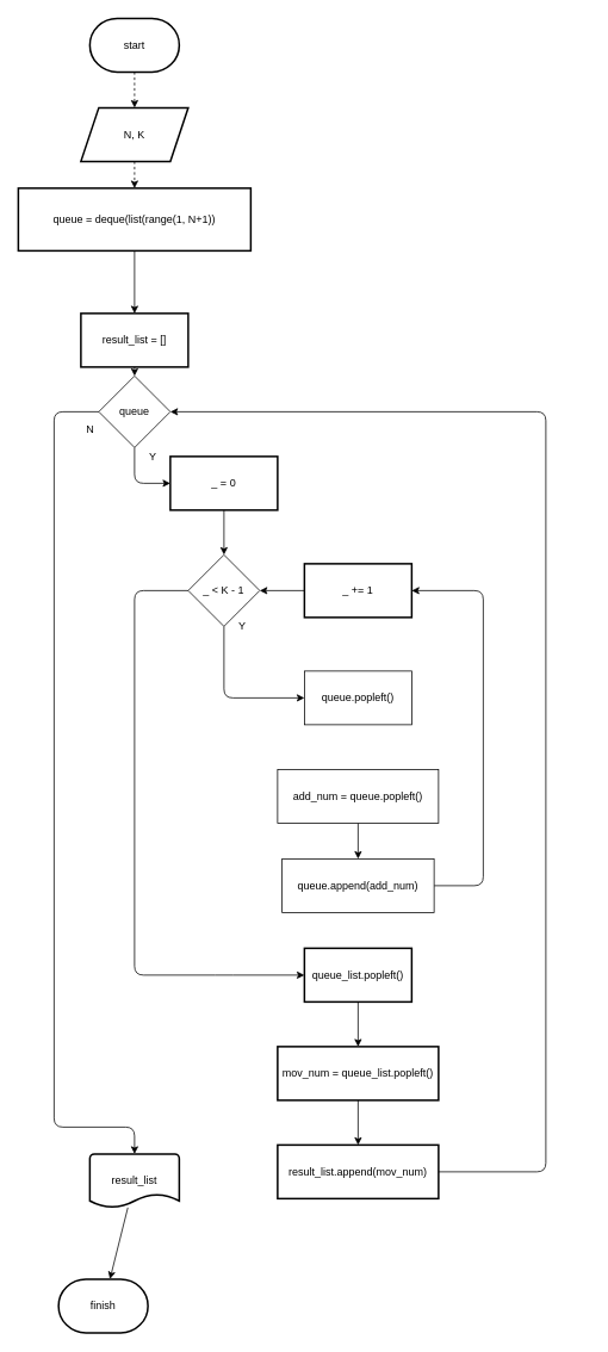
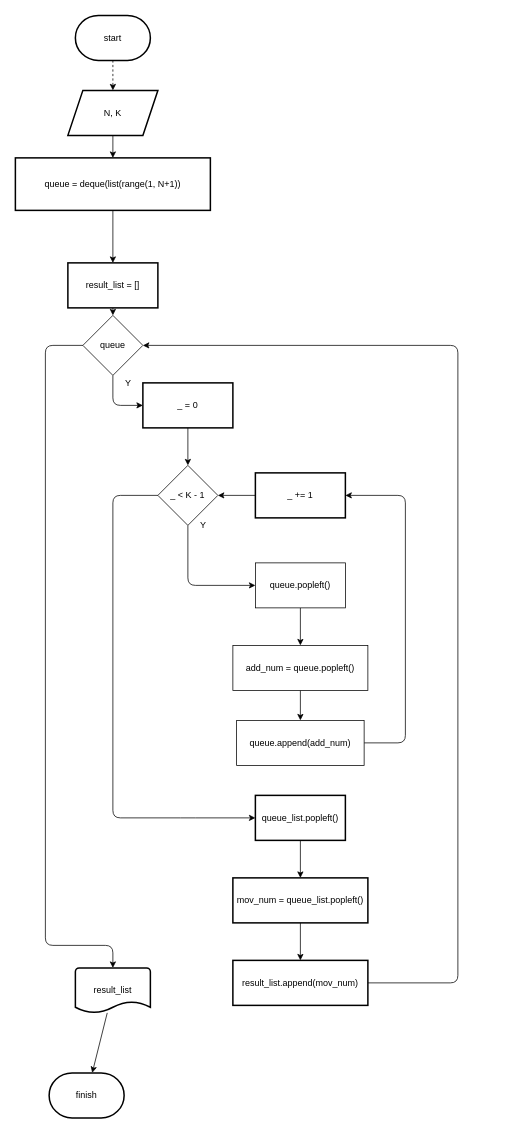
  <mxCell id="0" />
  <mxCell id="1" parent="0" />
  <mxCell id="2" value="" style="edgeStyle=none;html=1;dashed=1;" parent="1" source="3" target="5" edge="1"><mxGeometry relative="1" as="geometry" /></mxCell>
  <mxCell id="3" value="start" style="strokeWidth=2;html=1;shape=mxgraph.flowchart.terminator;whiteSpace=wrap;" parent="1" vertex="1"><mxGeometry x="100" y="20" width="100" height="60" as="geometry" /></mxCell>
- <mxCell id="4" value="" style="edgeStyle=none;html=1;dashed=1;" parent="1" source="5" target="7" edge="1"><mxGeometry relative="1" as="geometry" /></mxCell>
+ <mxCell id="4" value="" style="edgeStyle=none;html=1;" parent="1" source="5" target="7" edge="1"><mxGeometry relative="1" as="geometry" /></mxCell>
  <mxCell id="5" value="N, K" style="shape=parallelogram;perimeter=parallelogramPerimeter;whiteSpace=wrap;html=1;fixedSize=1;strokeWidth=2;" parent="1" vertex="1"><mxGeometry x="90" y="120" width="120" height="60" as="geometry" /></mxCell>
  <mxCell id="6" value="" style="edgeStyle=none;html=1;" parent="1" source="7" target="9" edge="1"><mxGeometry relative="1" as="geometry" /></mxCell>
  <mxCell id="7" value="queue = deque(list(range(1, N+1))" style="whiteSpace=wrap;html=1;strokeWidth=2;" parent="1" vertex="1"><mxGeometry x="20" y="210" width="260" height="70" as="geometry" /></mxCell>
  <mxCell id="8" value="" style="edgeStyle=none;html=1;" parent="1" source="9" edge="1"><mxGeometry relative="1" as="geometry"><mxPoint x="150" y="420" as="targetPoint" /></mxGeometry></mxCell>
  <mxCell id="9" value="result_list = []" style="whiteSpace=wrap;html=1;strokeWidth=2;" parent="1" vertex="1"><mxGeometry x="90" y="350" width="120" height="60" as="geometry" /></mxCell>
  <mxCell id="10" style="edgeStyle=none;html=1;entryX=1;entryY=0.5;entryDx=0;entryDy=0;" parent="1" edge="1"><mxGeometry relative="1" as="geometry"><Array as="points"><mxPoint x="658" y="360" /><mxPoint x="260" y="360" /><mxPoint x="260" y="465" /></Array><mxPoint x="195" y="465" as="targetPoint" /></mxGeometry></mxCell>
  <mxCell id="11" style="edgeStyle=none;html=1;entryX=0;entryY=0.5;entryDx=0;entryDy=0;" parent="1" source="13" target="15" edge="1"><mxGeometry relative="1" as="geometry"><Array as="points"><mxPoint x="150" y="540" /></Array></mxGeometry></mxCell>
  <mxCell id="12" style="edgeStyle=none;html=1;" parent="1" source="13" edge="1"><mxGeometry relative="1" as="geometry"><mxPoint x="150" y="1290" as="targetPoint" /><Array as="points"><mxPoint x="60" y="460" /><mxPoint x="60" y="1260" /><mxPoint x="150" y="1260" /></Array></mxGeometry></mxCell>
  <mxCell id="13" value="queue" style="rhombus;whiteSpace=wrap;html=1;" parent="1" vertex="1"><mxGeometry x="110" y="420" width="80" height="80" as="geometry" /></mxCell>
  <mxCell id="14" value="" style="edgeStyle=none;html=1;" parent="1" source="15" target="18" edge="1"><mxGeometry relative="1" as="geometry" /></mxCell>
  <mxCell id="15" value="_ = 0" style="whiteSpace=wrap;html=1;strokeWidth=2;" parent="1" vertex="1"><mxGeometry x="190" y="510" width="120" height="60" as="geometry" /></mxCell>
  <mxCell id="16" value="" style="edgeStyle=none;html=1;" parent="1" source="18" target="22" edge="1"><mxGeometry relative="1" as="geometry"><Array as="points"><mxPoint x="250" y="780" /></Array></mxGeometry></mxCell>
  <mxCell id="17" style="edgeStyle=none;html=1;entryX=0;entryY=0.5;entryDx=0;entryDy=0;" parent="1" source="18" target="28" edge="1"><mxGeometry relative="1" as="geometry"><mxPoint x="250" y="1070" as="targetPoint" /><Array as="points"><mxPoint x="150" y="660" /><mxPoint x="150" y="1090" /><mxPoint x="250" y="1090" /></Array></mxGeometry></mxCell>
  <mxCell id="18" value="_ &amp;lt; K - 1" style="rhombus;whiteSpace=wrap;html=1;" parent="1" vertex="1"><mxGeometry x="210" y="620" width="80" height="80" as="geometry" /></mxCell>
  <mxCell id="19" value="" style="edgeStyle=none;html=1;" parent="1" source="20" target="18" edge="1"><mxGeometry relative="1" as="geometry" /></mxCell>
  <mxCell id="20" value="_ += 1" style="whiteSpace=wrap;html=1;strokeWidth=2;" parent="1" vertex="1"><mxGeometry x="340" y="630" width="120" height="60" as="geometry" /></mxCell>
+ <mxCell id="21" value="" style="edgeStyle=none;html=1;" parent="1" source="22" target="24" edge="1"><mxGeometry relative="1" as="geometry" /></mxCell>
  <mxCell id="22" value="queue.popleft()" style="whiteSpace=wrap;html=1;" parent="1" vertex="1"><mxGeometry x="340" y="750" width="120" height="60" as="geometry" /></mxCell>
  <mxCell id="23" value="" style="edgeStyle=none;html=1;" parent="1" source="24" target="26" edge="1"><mxGeometry relative="1" as="geometry" /></mxCell>
  <mxCell id="24" value="add_num = queue.popleft()" style="whiteSpace=wrap;html=1;" parent="1" vertex="1"><mxGeometry x="310" y="860" width="180" height="60" as="geometry" /></mxCell>
  <mxCell id="25" style="edgeStyle=none;html=1;entryX=1;entryY=0.5;entryDx=0;entryDy=0;" parent="1" source="26" target="20" edge="1"><mxGeometry relative="1" as="geometry"><Array as="points"><mxPoint x="540" y="990" /><mxPoint x="540" y="660" /></Array></mxGeometry></mxCell>
  <mxCell id="26" value="queue.append(add_num)" style="whiteSpace=wrap;html=1;" parent="1" vertex="1"><mxGeometry x="315" y="960" width="170" height="60" as="geometry" /></mxCell>
  <mxCell id="27" value="" style="edgeStyle=none;html=1;" parent="1" source="28" target="31" edge="1"><mxGeometry relative="1" as="geometry" /></mxCell>
  <mxCell id="28" value="queue_list.popleft()" style="whiteSpace=wrap;html=1;strokeWidth=2;" parent="1" vertex="1"><mxGeometry x="340" y="1060" width="120" height="60" as="geometry" /></mxCell>
  <mxCell id="29" value="Y" style="text;html=1;align=center;verticalAlign=middle;resizable=0;points=[];autosize=1;strokeColor=none;fillColor=none;" parent="1" vertex="1"><mxGeometry x="260" y="690" width="20" height="20" as="geometry" /></mxCell>
  <mxCell id="30" value="" style="edgeStyle=none;html=1;" parent="1" source="31" target="33" edge="1"><mxGeometry relative="1" as="geometry" /></mxCell>
  <mxCell id="31" value="mov_num = queue_list.popleft()" style="whiteSpace=wrap;html=1;strokeWidth=2;" parent="1" vertex="1"><mxGeometry x="310" y="1170" width="180" height="60" as="geometry" /></mxCell>
  <mxCell id="32" style="edgeStyle=none;html=1;entryX=1;entryY=0.5;entryDx=0;entryDy=0;" parent="1" source="33" target="13" edge="1"><mxGeometry relative="1" as="geometry"><Array as="points"><mxPoint x="610" y="1310" /><mxPoint x="610" y="460" /></Array></mxGeometry></mxCell>
  <mxCell id="33" value="result_list.append(mov_num)" style="whiteSpace=wrap;html=1;strokeWidth=2;" parent="1" vertex="1"><mxGeometry x="310" y="1280" width="180" height="60" as="geometry" /></mxCell>
  <mxCell id="34" value="finish" style="strokeWidth=2;html=1;shape=mxgraph.flowchart.terminator;whiteSpace=wrap;" parent="1" vertex="1"><mxGeometry x="65" y="1430" width="100" height="60" as="geometry" /></mxCell>
  <mxCell id="35" value="" style="edgeStyle=none;html=1;" parent="1" source="36" target="34" edge="1"><mxGeometry relative="1" as="geometry" /></mxCell>
  <mxCell id="36" value="result_list" style="strokeWidth=2;html=1;shape=mxgraph.flowchart.document2;whiteSpace=wrap;size=0.25;" parent="1" vertex="1"><mxGeometry x="100" y="1290" width="100" height="60" as="geometry" /></mxCell>
  <mxCell id="37" value="Y" style="text;html=1;align=center;verticalAlign=middle;resizable=0;points=[];autosize=1;strokeColor=none;fillColor=none;" parent="1" vertex="1"><mxGeometry x="160" y="500" width="20" height="20" as="geometry" /></mxCell>
- <mxCell id="38" value="N" style="text;html=1;align=center;verticalAlign=middle;resizable=0;points=[];autosize=1;strokeColor=none;fillColor=none;" parent="1" vertex="1"><mxGeometry x="90" y="470" width="20" height="20" as="geometry" /></mxCell>
